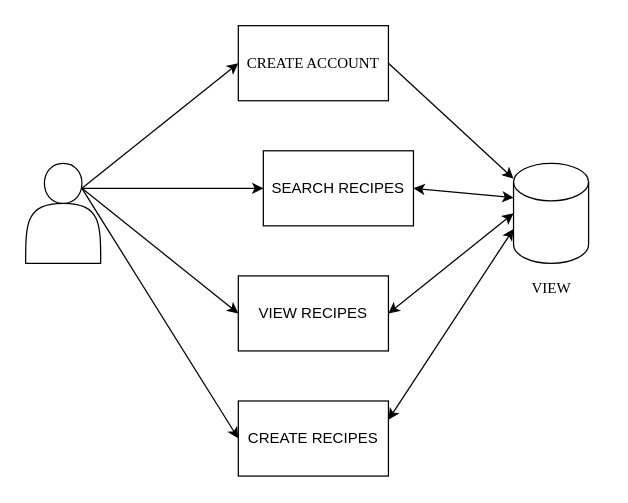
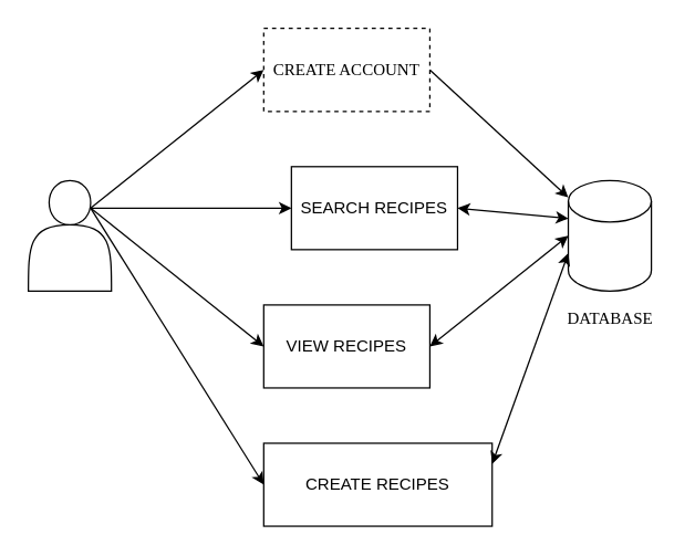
  <mxCell id="0" />
  <mxCell id="1" parent="0" />
- <mxCell id="2" value="CREATE ACCOUNT" style="rounded=0;whiteSpace=wrap;html=1;fontFamily=Times New Roman;" vertex="1" parent="1"><mxGeometry x="190" y="20" width="120" height="60" as="geometry" /></mxCell>
+ <mxCell id="2" value="CREATE ACCOUNT" style="rounded=0;whiteSpace=wrap;html=1;fontFamily=Times New Roman;dashed=1;" vertex="1" parent="1"><mxGeometry x="190" y="20" width="120" height="60" as="geometry" /></mxCell>
  <mxCell id="3" value="SEARCH RECIPES" style="rounded=0;whiteSpace=wrap;html=1;" vertex="1" parent="1"><mxGeometry x="210" y="120" width="120" height="60" as="geometry" /></mxCell>
  <mxCell id="4" value="VIEW RECIPES" style="rounded=0;whiteSpace=wrap;html=1;" vertex="1" parent="1"><mxGeometry x="190" y="220" width="120" height="60" as="geometry" /></mxCell>
- <mxCell id="5" value="CREATE RECIPES" style="rounded=0;whiteSpace=wrap;html=1;" vertex="1" parent="1"><mxGeometry x="190" y="320" width="120" height="60" as="geometry" /></mxCell>
+ <mxCell id="5" value="CREATE RECIPES" style="rounded=0;whiteSpace=wrap;html=1;" vertex="1" parent="1"><mxGeometry x="190" y="320" width="165" height="60" as="geometry" /></mxCell>
  <mxCell id="6" value="" style="shape=cylinder3;whiteSpace=wrap;html=1;boundedLbl=1;backgroundOutline=1;size=15;" vertex="1" parent="1"><mxGeometry x="410" y="130" width="60" height="80" as="geometry" /></mxCell>
  <mxCell id="7" value="" style="shape=actor;whiteSpace=wrap;html=1;fontFamily=Times New Roman;" vertex="1" parent="1"><mxGeometry x="20" y="130" width="60" height="80" as="geometry" /></mxCell>
  <mxCell id="8" value="" style="endArrow=classic;html=1;fontFamily=Times New Roman;exitX=0.75;exitY=0.25;exitDx=0;exitDy=0;exitPerimeter=0;entryX=0;entryY=0.5;entryDx=0;entryDy=0;" edge="1" parent="1" source="7" target="2"><mxGeometry width="50" height="50" relative="1" as="geometry"><mxPoint x="300" y="350" as="sourcePoint" /><mxPoint x="350" y="300" as="targetPoint" /></mxGeometry></mxCell>
  <mxCell id="9" value="" style="endArrow=classic;html=1;fontFamily=Times New Roman;exitX=0.75;exitY=0.25;exitDx=0;exitDy=0;exitPerimeter=0;entryX=0;entryY=0.5;entryDx=0;entryDy=0;" edge="1" parent="1" source="7" target="3"><mxGeometry width="50" height="50" relative="1" as="geometry"><mxPoint x="300" y="350" as="sourcePoint" /><mxPoint x="350" y="300" as="targetPoint" /></mxGeometry></mxCell>
  <mxCell id="10" value="" style="endArrow=classic;html=1;fontFamily=Times New Roman;exitX=0.75;exitY=0.25;exitDx=0;exitDy=0;exitPerimeter=0;entryX=0;entryY=0.5;entryDx=0;entryDy=0;" edge="1" parent="1" source="7" target="5"><mxGeometry width="50" height="50" relative="1" as="geometry"><mxPoint x="300" y="350" as="sourcePoint" /><mxPoint x="350" y="300" as="targetPoint" /></mxGeometry></mxCell>
  <mxCell id="11" value="" style="endArrow=classic;html=1;fontFamily=Times New Roman;exitX=0.75;exitY=0.25;exitDx=0;exitDy=0;exitPerimeter=0;entryX=0;entryY=0.5;entryDx=0;entryDy=0;" edge="1" parent="1" source="7" target="4"><mxGeometry width="50" height="50" relative="1" as="geometry"><mxPoint x="300" y="350" as="sourcePoint" /><mxPoint x="350" y="300" as="targetPoint" /></mxGeometry></mxCell>
  <mxCell id="12" value="" style="endArrow=classic;startArrow=classic;html=1;fontFamily=Times New Roman;exitX=1;exitY=0.5;exitDx=0;exitDy=0;entryX=0;entryY=0;entryDx=0;entryDy=27.5;entryPerimeter=0;" edge="1" parent="1" source="3" target="6"><mxGeometry width="50" height="50" relative="1" as="geometry"><mxPoint x="300" y="350" as="sourcePoint" /><mxPoint x="350" y="300" as="targetPoint" /></mxGeometry></mxCell>
  <mxCell id="13" value="" style="endArrow=classic;startArrow=classic;html=1;fontFamily=Times New Roman;exitX=1;exitY=0.5;exitDx=0;exitDy=0;entryX=0;entryY=0.5;entryDx=0;entryDy=0;entryPerimeter=0;" edge="1" parent="1" source="4" target="6"><mxGeometry width="50" height="50" relative="1" as="geometry"><mxPoint x="300" y="350" as="sourcePoint" /><mxPoint x="350" y="300" as="targetPoint" /></mxGeometry></mxCell>
  <mxCell id="14" value="" style="endArrow=classic;startArrow=classic;html=1;fontFamily=Times New Roman;exitX=1;exitY=0.25;exitDx=0;exitDy=0;entryX=0;entryY=0;entryDx=0;entryDy=52.5;entryPerimeter=0;" edge="1" parent="1" source="5" target="6"><mxGeometry width="50" height="50" relative="1" as="geometry"><mxPoint x="300" y="350" as="sourcePoint" /><mxPoint x="350" y="300" as="targetPoint" /></mxGeometry></mxCell>
  <mxCell id="15" value="" style="endArrow=classic;html=1;fontFamily=Times New Roman;exitX=1;exitY=0.5;exitDx=0;exitDy=0;" edge="1" parent="1" source="2" target="6"><mxGeometry width="50" height="50" relative="1" as="geometry"><mxPoint x="300" y="350" as="sourcePoint" /><mxPoint x="350" y="300" as="targetPoint" /></mxGeometry></mxCell>
- <mxCell id="16" value="VIEW" style="text;html=1;align=center;verticalAlign=middle;resizable=0;points=[];autosize=1;fontFamily=Times New Roman;" vertex="1" parent="1"><mxGeometry x="400" y="220" width="80" height="20" as="geometry" /></mxCell>
+ <mxCell id="16" value="DATABASE" style="text;html=1;align=center;verticalAlign=middle;resizable=0;points=[];autosize=1;fontFamily=Times New Roman;" vertex="1" parent="1"><mxGeometry x="400" y="220" width="80" height="20" as="geometry" /></mxCell>
